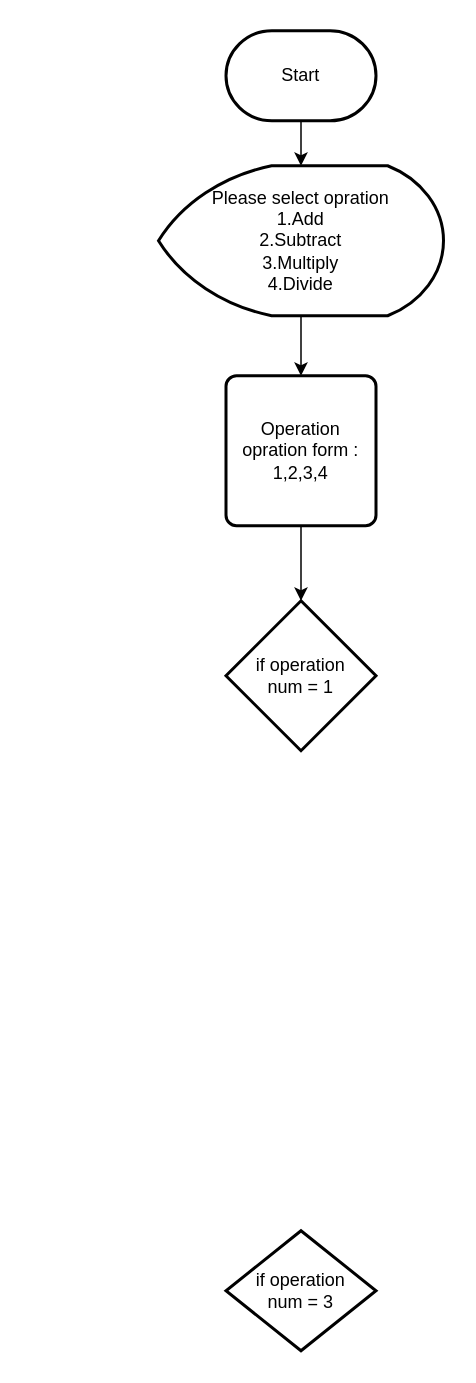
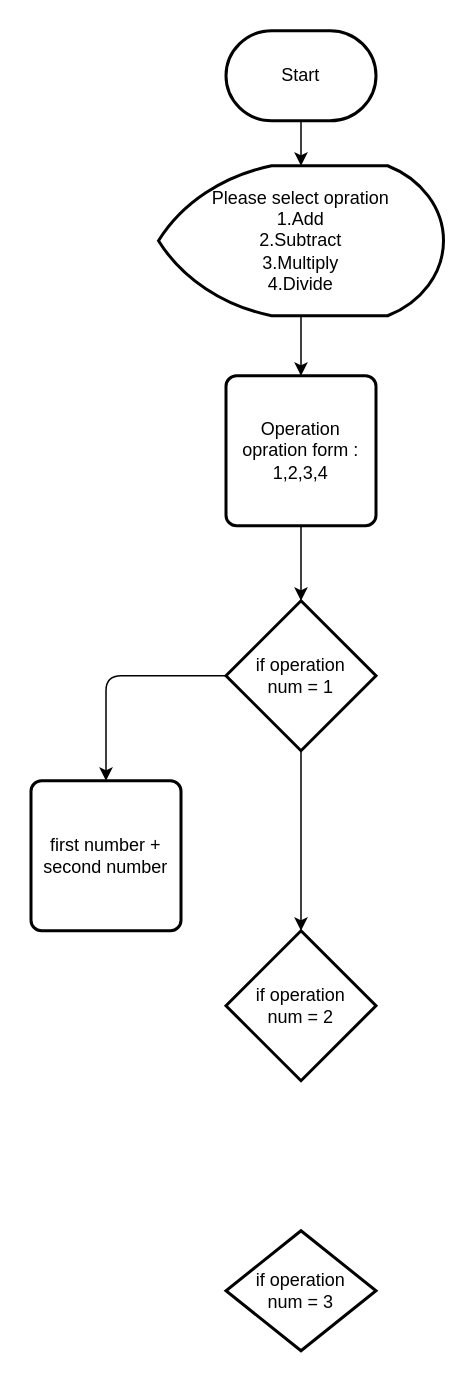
  <mxCell id="0" />
  <mxCell id="1" parent="0" />
  <mxCell id="2" value="" style="edgeStyle=none;html=1;" edge="1" parent="1" source="3" target="5"><mxGeometry relative="1" as="geometry" /></mxCell>
  <mxCell id="3" value="Start" style="strokeWidth=2;html=1;shape=mxgraph.flowchart.terminator;whiteSpace=wrap;" parent="1" vertex="1"><mxGeometry x="150" y="20" width="100" height="60" as="geometry" /></mxCell>
  <mxCell id="4" value="" style="edgeStyle=none;html=1;" edge="1" parent="1" source="5" target="10"><mxGeometry relative="1" as="geometry" /></mxCell>
  <mxCell id="5" value="Please select opration&lt;br&gt;1.Add&lt;br&gt;2.Subtract&lt;br&gt;3.Multiply&lt;br&gt;4.Divide" style="strokeWidth=2;html=1;shape=mxgraph.flowchart.display;whiteSpace=wrap;" vertex="1" parent="1"><mxGeometry x="105" y="110" width="190" height="100" as="geometry" /></mxCell>
+ <mxCell id="6" style="edgeStyle=none;html=1;exitX=0;exitY=0.5;exitDx=0;exitDy=0;exitPerimeter=0;entryX=0.5;entryY=0;entryDx=0;entryDy=0;" edge="1" parent="1" source="8" target="11"><mxGeometry relative="1" as="geometry"><Array as="points"><mxPoint x="70" y="450" /></Array></mxGeometry></mxCell>
+ <mxCell id="7" style="edgeStyle=none;html=1;exitX=0.5;exitY=1;exitDx=0;exitDy=0;exitPerimeter=0;entryX=0.5;entryY=0;entryDx=0;entryDy=0;entryPerimeter=0;" edge="1" parent="1" source="8" target="12"><mxGeometry relative="1" as="geometry" /></mxCell>
  <mxCell id="8" value="if operation &lt;br&gt;num = 1" style="strokeWidth=2;html=1;shape=mxgraph.flowchart.decision;whiteSpace=wrap;" vertex="1" parent="1"><mxGeometry x="150" y="400" width="100" height="100" as="geometry" /></mxCell>
  <mxCell id="9" value="" style="edgeStyle=none;html=1;" edge="1" parent="1" source="10" target="8"><mxGeometry relative="1" as="geometry" /></mxCell>
  <mxCell id="10" value="Operation opration form&amp;nbsp;:&lt;br&gt;1,2,3,4" style="rounded=1;whiteSpace=wrap;html=1;absoluteArcSize=1;arcSize=14;strokeWidth=2;" vertex="1" parent="1"><mxGeometry x="150" y="250" width="100" height="100" as="geometry" /></mxCell>
+ <mxCell id="11" value="first number + second number" style="rounded=1;whiteSpace=wrap;html=1;absoluteArcSize=1;arcSize=14;strokeWidth=2;" vertex="1" parent="1"><mxGeometry x="20" y="520" width="100" height="100" as="geometry" /></mxCell>
+ <mxCell id="12" value="if operation &lt;br&gt;num = 2" style="strokeWidth=2;html=1;shape=mxgraph.flowchart.decision;whiteSpace=wrap;" vertex="1" parent="1"><mxGeometry x="150" y="620" width="100" height="100" as="geometry" /></mxCell>
  <mxCell id="13" value="if operation &lt;br&gt;num = 3" style="strokeWidth=2;html=1;shape=mxgraph.flowchart.decision;whiteSpace=wrap;" vertex="1" parent="1"><mxGeometry x="150" y="820" width="100" height="80" as="geometry" /></mxCell>
